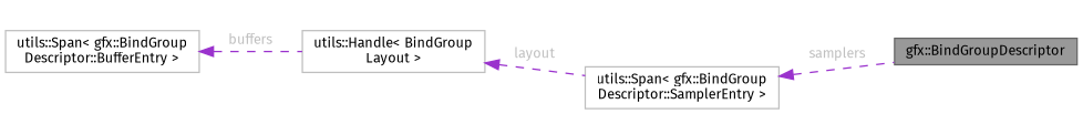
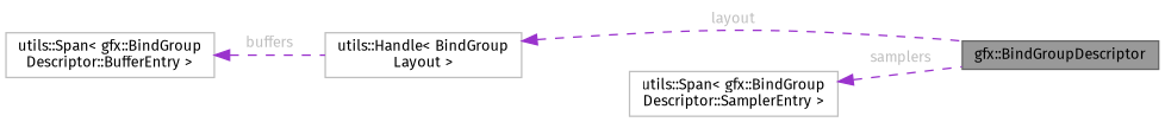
  digraph {
    fontname="Fira Sans"
    rankdir=LR
    node [color=grey75 fillcolor=white fontname="Fira Sans" fontsize=10 shape=box style=filled]
    edge [color=darkorchid3 dir=back fontcolor=grey fontname="Fira Sans" fontsize=10 labelfontname=Helvetica labelfontsize=10 style=dashed]
    n1 [color=gray40 fillcolor=grey60 fontcolor=black height=0.2 label="gfx::BindGroupDescriptor" width=0.4]
    n2 [height=0.2 label="utils::Handle\< BindGroup\lLayout \>" width=0.4]
    n3 [height=0.2 label="utils::Span\< gfx::BindGroup\lDescriptor::BufferEntry \>" width=0.4]
    n4 [height=0.2 label="utils::Span\< gfx::BindGroup\lDescriptor::SamplerEntry \>" width=0.4]
-   n2 -> n4 [label=<<TABLE CELLBORDER="0" BORDER="0"><TR><TD VALIGN="top" ALIGN="LEFT" CELLPADDING="1" CELLSPACING="0">layout</TD></TR> </TABLE>>]
+   n2 -> n1 [label=<<TABLE CELLBORDER="0" BORDER="0"><TR><TD VALIGN="top" ALIGN="LEFT" CELLPADDING="1" CELLSPACING="0">layout</TD></TR> </TABLE>>]
    n3 -> n2 [label=<<TABLE CELLBORDER="0" BORDER="0"><TR><TD VALIGN="top" ALIGN="LEFT" CELLPADDING="1" CELLSPACING="0">buffers</TD></TR> </TABLE>>]
    n4 -> n1 [label=<<TABLE CELLBORDER="0" BORDER="0"><TR><TD VALIGN="top" ALIGN="LEFT" CELLPADDING="1" CELLSPACING="0">samplers</TD></TR> </TABLE>>]
  }
